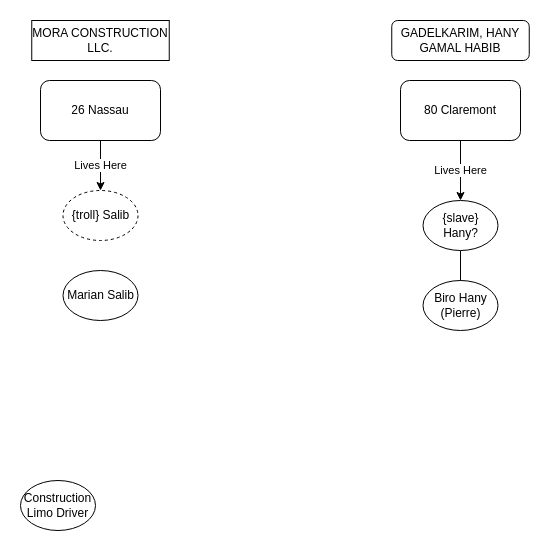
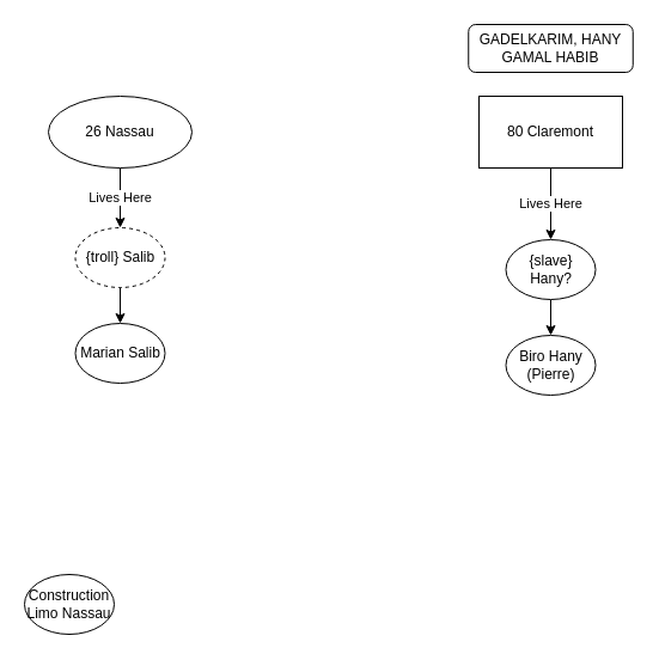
  <mxCell id="0" />
  <mxCell id="1" parent="0" />
  <mxCell id="2" value="Biro Hany (Pierre)" style="ellipse;whiteSpace=wrap;html=1;" vertex="1" parent="1"><mxGeometry x="422.5" y="280" width="75" height="50" as="geometry" /></mxCell>
  <mxCell id="3" value="Lives Here" style="edgeStyle=orthogonalEdgeStyle;rounded=0;orthogonalLoop=1;jettySize=auto;html=1;" edge="1" parent="1" source="4" target="9"><mxGeometry relative="1" as="geometry" /></mxCell>
- <mxCell id="4" value="26 Nassau" style="rounded=1;whiteSpace=wrap;html=1;" vertex="1" parent="1"><mxGeometry x="40" y="80" width="120" height="60" as="geometry" /></mxCell>
+ <mxCell id="4" value="26 Nassau" style="ellipse;whiteSpace=wrap;html=1;" vertex="1" parent="1"><mxGeometry x="40" y="80" width="120" height="60" as="geometry" /></mxCell>
  <mxCell id="5" value="" style="edgeStyle=orthogonalEdgeStyle;rounded=0;orthogonalLoop=1;jettySize=auto;html=1;" edge="1" parent="1" source="7" target="12"><mxGeometry relative="1" as="geometry" /></mxCell>
  <mxCell id="6" value="Lives Here" style="edgeLabel;html=1;align=center;verticalAlign=middle;resizable=0;points=[];" vertex="1" connectable="0" parent="5"><mxGeometry x="-0.033" y="-1" relative="1" as="geometry"><mxPoint as="offset" /></mxGeometry></mxCell>
- <mxCell id="7" value="80 Claremont" style="rounded=1;whiteSpace=wrap;html=1;" vertex="1" parent="1"><mxGeometry x="400" y="80" width="120" height="60" as="geometry" /></mxCell>
+ <mxCell id="7" value="80 Claremont" style="whiteSpace=wrap;html=1;rounded=0;" vertex="1" parent="1"><mxGeometry x="400" y="80" width="120" height="60" as="geometry" /></mxCell>
+ <mxCell id="8" value="" style="edgeStyle=orthogonalEdgeStyle;rounded=0;orthogonalLoop=1;jettySize=auto;html=1;" edge="1" parent="1" source="9" target="10"><mxGeometry relative="1" as="geometry" /></mxCell>
  <mxCell id="9" value="{troll} Salib" style="ellipse;whiteSpace=wrap;html=1;dashed=1;" vertex="1" parent="1"><mxGeometry x="62.5" y="190" width="75" height="50" as="geometry" /></mxCell>
  <mxCell id="10" value="Marian Salib" style="ellipse;whiteSpace=wrap;html=1;" vertex="1" parent="1"><mxGeometry x="62.5" y="270" width="75" height="50" as="geometry" /></mxCell>
- <mxCell id="11" value="" style="edgeStyle=orthogonalEdgeStyle;rounded=0;orthogonalLoop=1;jettySize=auto;html=1;endArrow=none;" edge="1" parent="1" source="12" target="2"><mxGeometry relative="1" as="geometry" /></mxCell>
+ <mxCell id="11" value="" style="edgeStyle=orthogonalEdgeStyle;rounded=0;orthogonalLoop=1;jettySize=auto;html=1;" edge="1" parent="1" source="12" target="2"><mxGeometry relative="1" as="geometry" /></mxCell>
  <mxCell id="12" value="{slave} Hany?" style="ellipse;whiteSpace=wrap;html=1;" vertex="1" parent="1"><mxGeometry x="422.5" y="200" width="75" height="50" as="geometry" /></mxCell>
- <mxCell id="13" value="Construction Limo Driver" style="ellipse;whiteSpace=wrap;html=1;" vertex="1" parent="1"><mxGeometry x="20" y="480" width="75" height="50" as="geometry" /></mxCell>
- <mxCell id="14" value="MORA CONSTRUCTION LLC." style="rounded=0;whiteSpace=wrap;html=1;" vertex="1" parent="1"><mxGeometry x="31.25" y="20" width="137.5" height="40" as="geometry" /></mxCell>
+ <mxCell id="13" value="Construction Limo Nassau" style="ellipse;whiteSpace=wrap;html=1;" vertex="1" parent="1"><mxGeometry x="20" y="480" width="75" height="50" as="geometry" /></mxCell>
  <mxCell id="15" value="GADELKARIM, HANY GAMAL HABIB" style="whiteSpace=wrap;html=1;rounded=1;" vertex="1" parent="1"><mxGeometry x="391.25" y="20" width="137.5" height="40" as="geometry" /></mxCell>
